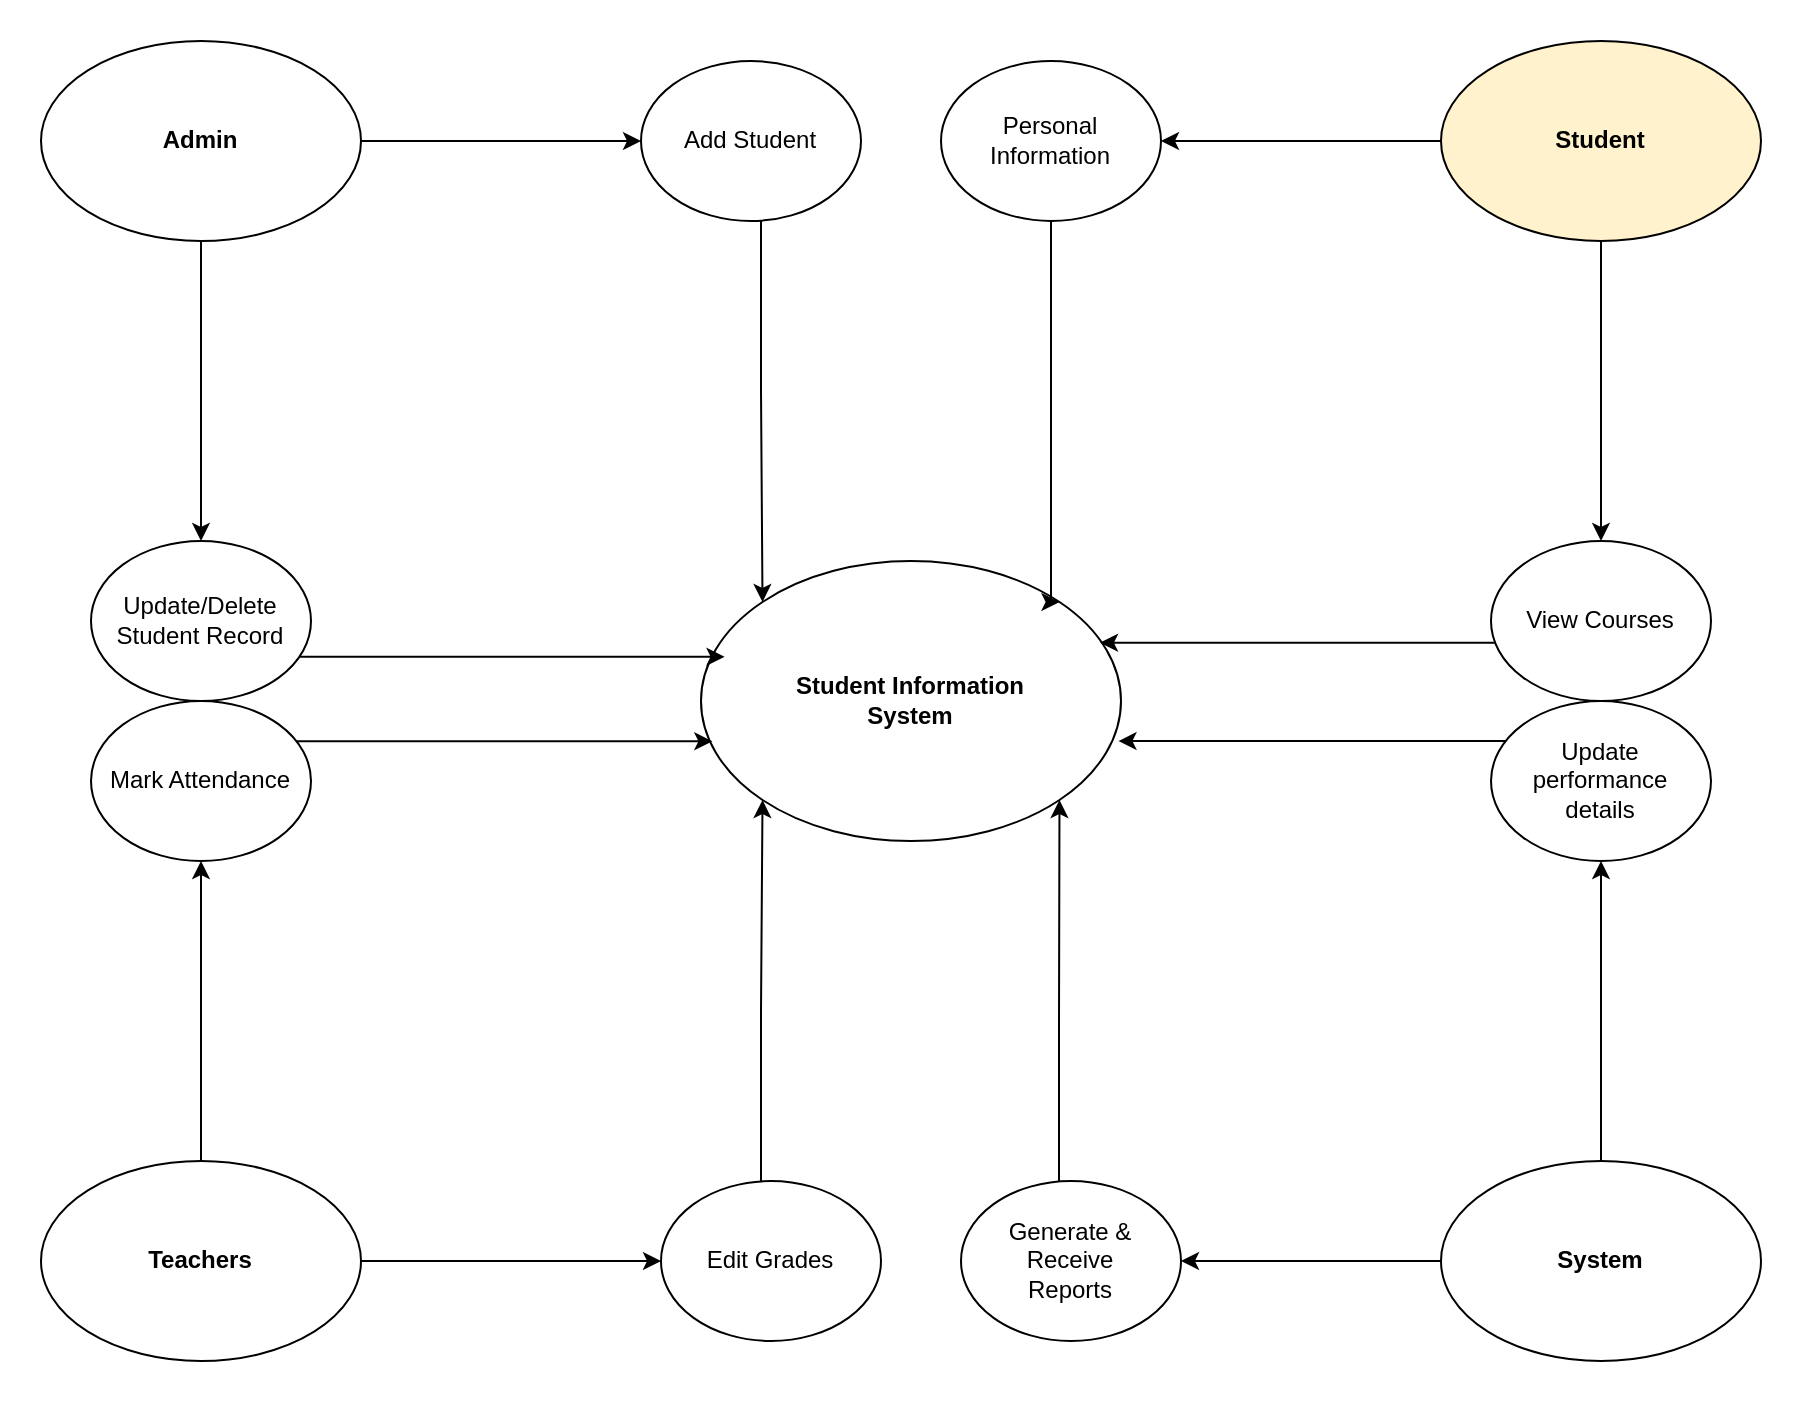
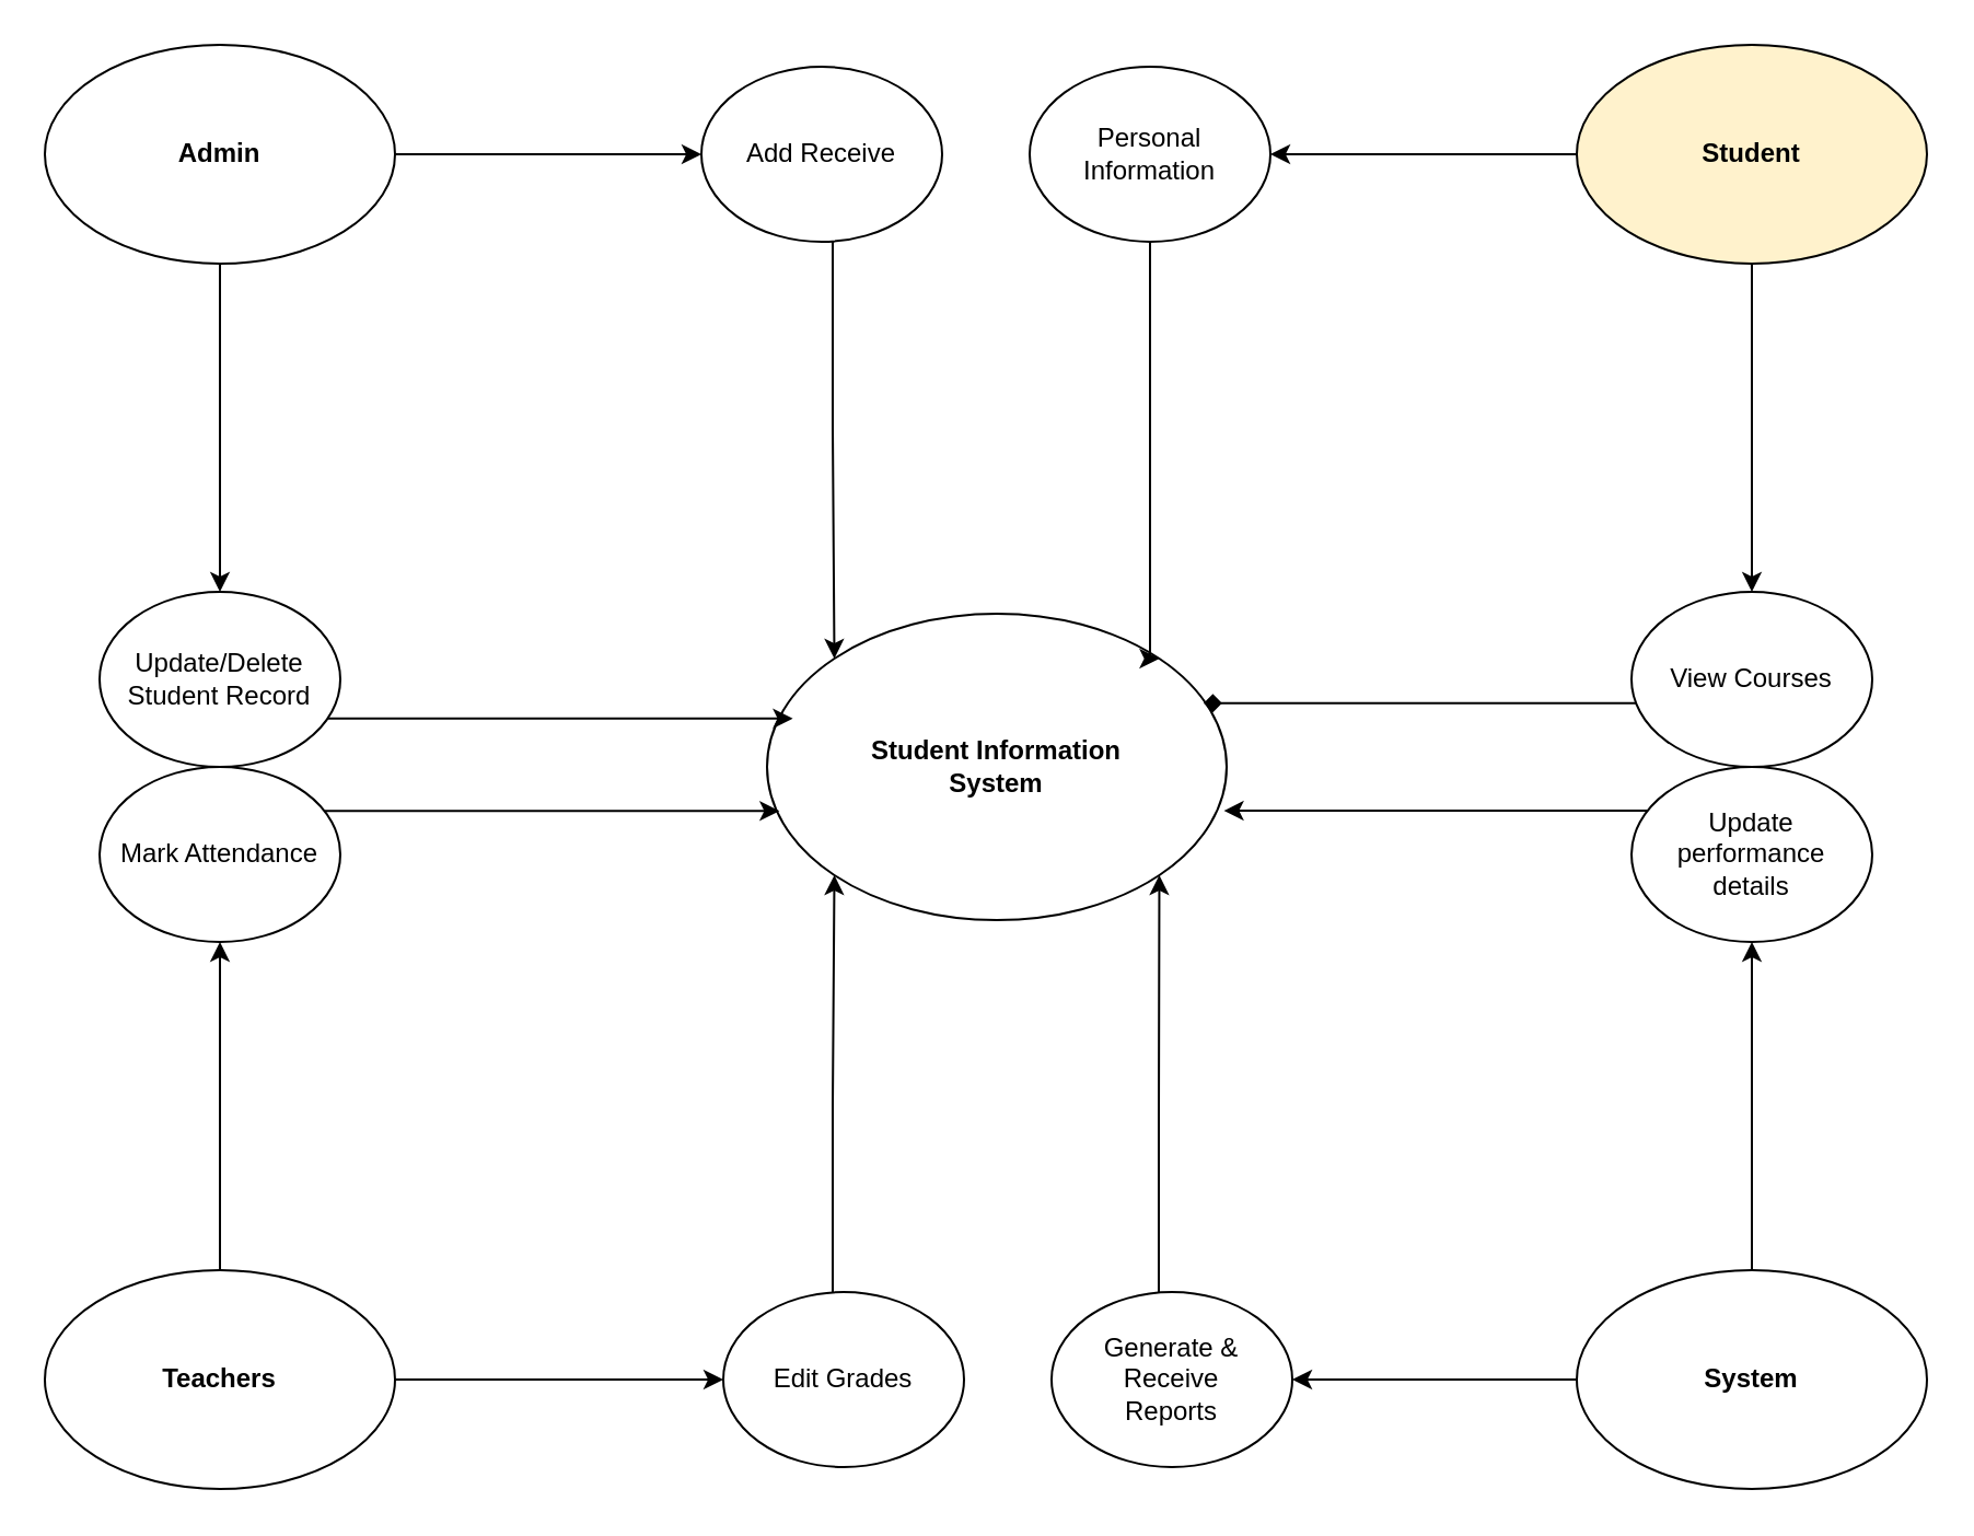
  <mxCell id="0" />
  <mxCell id="1" parent="0" />
  <mxCell id="2" value="&lt;b&gt;Student Information&lt;br&gt;System&lt;/b&gt;" style="ellipse;whiteSpace=wrap;html=1;" vertex="1" parent="1"><mxGeometry x="350" y="280" width="210" height="140" as="geometry" /></mxCell>
  <mxCell id="3" style="edgeStyle=orthogonalEdgeStyle;rounded=0;orthogonalLoop=1;jettySize=auto;html=1;entryX=0;entryY=0;entryDx=0;entryDy=0;" edge="1" parent="1" source="23" target="2"><mxGeometry relative="1" as="geometry"><mxPoint x="390" y="70" as="targetPoint" /><Array as="points"><mxPoint x="380" y="195" /><mxPoint x="381" y="195" /></Array></mxGeometry></mxCell>
  <mxCell id="4" style="edgeStyle=orthogonalEdgeStyle;rounded=0;orthogonalLoop=1;jettySize=auto;html=1;entryX=0.056;entryY=0.342;entryDx=0;entryDy=0;entryPerimeter=0;" edge="1" parent="1" source="22" target="2"><mxGeometry relative="1" as="geometry"><mxPoint x="100" y="330" as="targetPoint" /><Array as="points"><mxPoint x="100" y="328" /></Array></mxGeometry></mxCell>
  <mxCell id="5" style="edgeStyle=orthogonalEdgeStyle;rounded=0;orthogonalLoop=1;jettySize=auto;html=1;" edge="1" parent="1" source="7" target="22"><mxGeometry relative="1" as="geometry" /></mxCell>
  <mxCell id="6" style="edgeStyle=orthogonalEdgeStyle;rounded=0;orthogonalLoop=1;jettySize=auto;html=1;entryX=0;entryY=0.5;entryDx=0;entryDy=0;" edge="1" parent="1" source="7" target="23"><mxGeometry relative="1" as="geometry" /></mxCell>
  <mxCell id="7" value="&lt;b&gt;Admin&lt;/b&gt;" style="ellipse;whiteSpace=wrap;html=1;" vertex="1" parent="1"><mxGeometry x="20" y="20" width="160" height="100" as="geometry" /></mxCell>
  <mxCell id="8" style="edgeStyle=orthogonalEdgeStyle;rounded=0;orthogonalLoop=1;jettySize=auto;html=1;entryX=0;entryY=1;entryDx=0;entryDy=0;" edge="1" parent="1" source="24" target="2"><mxGeometry relative="1" as="geometry"><mxPoint x="380" y="630" as="targetPoint" /><Array as="points"><mxPoint x="380" y="505" /><mxPoint x="381" y="505" /></Array></mxGeometry></mxCell>
  <mxCell id="9" style="edgeStyle=orthogonalEdgeStyle;rounded=0;orthogonalLoop=1;jettySize=auto;html=1;entryX=0.027;entryY=0.644;entryDx=0;entryDy=0;entryPerimeter=0;" edge="1" parent="1" source="25" target="2"><mxGeometry relative="1" as="geometry"><mxPoint x="100" y="350" as="targetPoint" /><Array as="points"><mxPoint x="100" y="370" /></Array></mxGeometry></mxCell>
  <mxCell id="10" style="edgeStyle=orthogonalEdgeStyle;rounded=0;orthogonalLoop=1;jettySize=auto;html=1;entryX=0;entryY=0.5;entryDx=0;entryDy=0;" edge="1" parent="1" source="12" target="24"><mxGeometry relative="1" as="geometry" /></mxCell>
  <mxCell id="11" style="edgeStyle=orthogonalEdgeStyle;rounded=0;orthogonalLoop=1;jettySize=auto;html=1;entryX=0.5;entryY=1;entryDx=0;entryDy=0;" edge="1" parent="1" source="12" target="25"><mxGeometry relative="1" as="geometry" /></mxCell>
  <mxCell id="12" value="&lt;b&gt;Teachers&lt;/b&gt;" style="ellipse;whiteSpace=wrap;html=1;" vertex="1" parent="1"><mxGeometry x="20" y="580" width="160" height="100" as="geometry" /></mxCell>
  <mxCell id="13" style="edgeStyle=orthogonalEdgeStyle;rounded=0;orthogonalLoop=1;jettySize=auto;html=1;entryX=1;entryY=0;entryDx=0;entryDy=0;" edge="1" parent="1" source="30" target="2"><mxGeometry relative="1" as="geometry"><mxPoint x="530" y="70" as="targetPoint" /><Array as="points"><mxPoint x="525" y="300" /></Array></mxGeometry></mxCell>
  <mxCell id="14" style="edgeStyle=orthogonalEdgeStyle;rounded=0;orthogonalLoop=1;jettySize=auto;html=1;entryX=0.5;entryY=0;entryDx=0;entryDy=0;" edge="1" parent="1" source="16" target="29"><mxGeometry relative="1" as="geometry" /></mxCell>
  <mxCell id="15" style="edgeStyle=orthogonalEdgeStyle;rounded=0;orthogonalLoop=1;jettySize=auto;html=1;entryX=1;entryY=0.5;entryDx=0;entryDy=0;" edge="1" parent="1" source="16" target="30"><mxGeometry relative="1" as="geometry" /></mxCell>
  <mxCell id="16" value="&lt;b&gt;Student&lt;/b&gt;" style="ellipse;whiteSpace=wrap;html=1;fillColor=#fff2cc;" vertex="1" parent="1"><mxGeometry x="720" y="20" width="160" height="100" as="geometry" /></mxCell>
  <mxCell id="17" style="edgeStyle=orthogonalEdgeStyle;rounded=0;orthogonalLoop=1;jettySize=auto;html=1;entryX=1;entryY=1;entryDx=0;entryDy=0;" edge="1" parent="1" source="26" target="2"><mxGeometry relative="1" as="geometry"><mxPoint x="530" y="630" as="targetPoint" /><Array as="points"><mxPoint x="529" y="510" /><mxPoint x="529" y="510" /></Array></mxGeometry></mxCell>
  <mxCell id="18" style="edgeStyle=orthogonalEdgeStyle;rounded=0;orthogonalLoop=1;jettySize=auto;html=1;entryX=1;entryY=0.5;entryDx=0;entryDy=0;" edge="1" parent="1" source="20" target="26"><mxGeometry relative="1" as="geometry" /></mxCell>
  <mxCell id="19" style="edgeStyle=orthogonalEdgeStyle;rounded=0;orthogonalLoop=1;jettySize=auto;html=1;entryX=0.5;entryY=1;entryDx=0;entryDy=0;" edge="1" parent="1" source="20" target="27"><mxGeometry relative="1" as="geometry" /></mxCell>
  <mxCell id="20" value="&lt;b&gt;System&lt;/b&gt;" style="ellipse;whiteSpace=wrap;html=1;" vertex="1" parent="1"><mxGeometry x="720" y="580" width="160" height="100" as="geometry" /></mxCell>
- <mxCell id="21" style="edgeStyle=orthogonalEdgeStyle;rounded=0;orthogonalLoop=1;jettySize=auto;html=1;entryX=0.95;entryY=0.292;entryDx=0;entryDy=0;entryPerimeter=0;" edge="1" parent="1" source="29" target="2"><mxGeometry relative="1" as="geometry"><Array as="points"><mxPoint x="549" y="320" /></Array></mxGeometry></mxCell>
+ <mxCell id="21" style="edgeStyle=orthogonalEdgeStyle;rounded=0;orthogonalLoop=1;jettySize=auto;html=1;entryX=0.95;entryY=0.292;entryDx=0;entryDy=0;entryPerimeter=0;endArrow=diamond;" edge="1" parent="1" source="29" target="2"><mxGeometry relative="1" as="geometry"><Array as="points"><mxPoint x="549" y="320" /></Array></mxGeometry></mxCell>
  <mxCell id="22" value="Update/Delete&lt;br&gt;Student Record" style="ellipse;whiteSpace=wrap;html=1;" vertex="1" parent="1"><mxGeometry x="45" y="270" width="110" height="80" as="geometry" /></mxCell>
- <mxCell id="23" value="Add Student" style="ellipse;whiteSpace=wrap;html=1;" vertex="1" parent="1"><mxGeometry x="320" y="30" width="110" height="80" as="geometry" /></mxCell>
+ <mxCell id="23" value="Add Receive" style="ellipse;whiteSpace=wrap;html=1;" vertex="1" parent="1"><mxGeometry x="320" y="30" width="110" height="80" as="geometry" /></mxCell>
  <mxCell id="24" value="Edit Grades" style="ellipse;whiteSpace=wrap;html=1;" vertex="1" parent="1"><mxGeometry x="330" y="590" width="110" height="80" as="geometry" /></mxCell>
  <mxCell id="25" value="Mark Attendance" style="ellipse;whiteSpace=wrap;html=1;" vertex="1" parent="1"><mxGeometry x="45" y="350" width="110" height="80" as="geometry" /></mxCell>
  <mxCell id="26" value="Generate &amp;amp; Receive&lt;br&gt;Reports" style="ellipse;whiteSpace=wrap;html=1;" vertex="1" parent="1"><mxGeometry x="480" y="590" width="110" height="80" as="geometry" /></mxCell>
  <mxCell id="27" value="Update&lt;br&gt;performance&lt;br&gt;details" style="ellipse;whiteSpace=wrap;html=1;" vertex="1" parent="1"><mxGeometry x="745" y="350" width="110" height="80" as="geometry" /></mxCell>
  <mxCell id="28" style="edgeStyle=orthogonalEdgeStyle;rounded=0;orthogonalLoop=1;jettySize=auto;html=1;entryX=0.994;entryY=0.643;entryDx=0;entryDy=0;entryPerimeter=0;" edge="1" parent="1" source="27" target="2"><mxGeometry relative="1" as="geometry"><Array as="points"><mxPoint x="690" y="370" /><mxPoint x="690" y="370" /></Array></mxGeometry></mxCell>
  <mxCell id="29" value="View Courses" style="ellipse;whiteSpace=wrap;html=1;" vertex="1" parent="1"><mxGeometry x="745" y="270" width="110" height="80" as="geometry" /></mxCell>
  <mxCell id="30" value="Personal Information" style="ellipse;whiteSpace=wrap;html=1;" vertex="1" parent="1"><mxGeometry x="470" y="30" width="110" height="80" as="geometry" /></mxCell>
